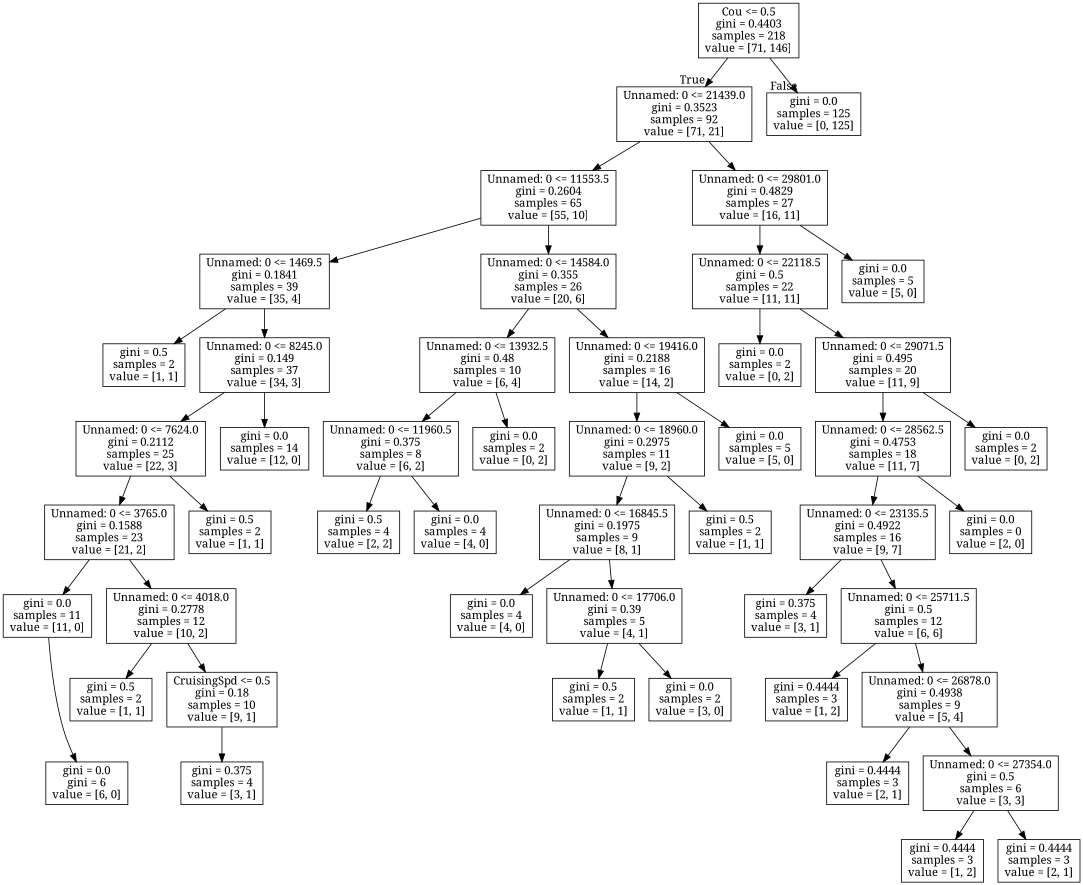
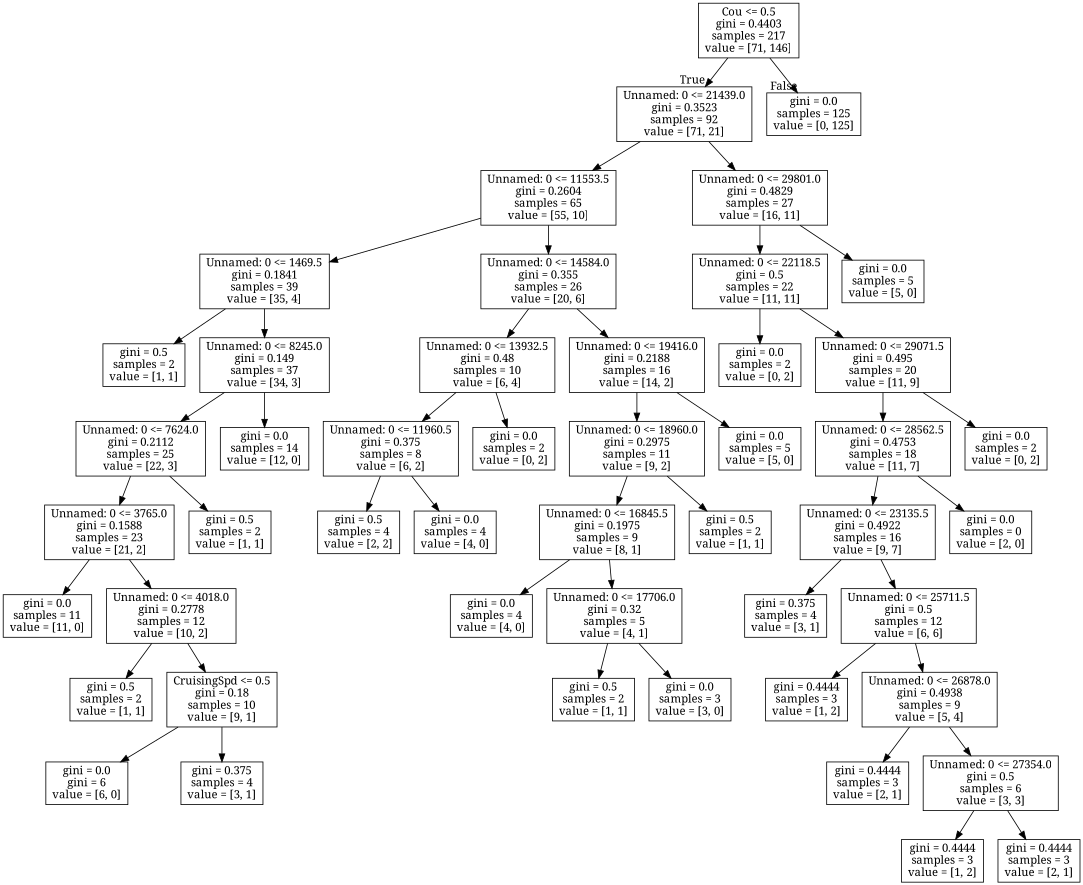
  digraph {
    fontname="Noto Serif"
    node [fontname="Noto Serif" shape=box]
    edge [fontname="Noto Serif"]
-   n1 [label="Cou <= 0.5\ngini = 0.4403\nsamples = 218\nvalue = [71, 146]"]
+   n1 [label="Cou <= 0.5\ngini = 0.4403\nsamples = 217\nvalue = [71, 146]"]
    n2 [label="Unnamed: 0 <= 21439.0\ngini = 0.3523\nsamples = 92\nvalue = [71, 21]"]
    n3 [label="gini = 0.0\nsamples = 125\nvalue = [0, 125]"]
    n4 [label="Unnamed: 0 <= 11553.5\ngini = 0.2604\nsamples = 65\nvalue = [55, 10]"]
    n5 [label="Unnamed: 0 <= 29801.0\ngini = 0.4829\nsamples = 27\nvalue = [16, 11]"]
    n6 [label="Unnamed: 0 <= 1469.5\ngini = 0.1841\nsamples = 39\nvalue = [35, 4]"]
    n7 [label="Unnamed: 0 <= 14584.0\ngini = 0.355\nsamples = 26\nvalue = [20, 6]"]
    n8 [label="Unnamed: 0 <= 22118.5\ngini = 0.5\nsamples = 22\nvalue = [11, 11]"]
    n9 [label="gini = 0.0\nsamples = 5\nvalue = [5, 0]"]
    n10 [label="gini = 0.5\nsamples = 2\nvalue = [1, 1]"]
    n11 [label="Unnamed: 0 <= 8245.0\ngini = 0.149\nsamples = 37\nvalue = [34, 3]"]
    n12 [label="Unnamed: 0 <= 13932.5\ngini = 0.48\nsamples = 10\nvalue = [6, 4]"]
    n13 [label="Unnamed: 0 <= 19416.0\ngini = 0.2188\nsamples = 16\nvalue = [14, 2]"]
    n14 [label="Unnamed: 0 <= 7624.0\ngini = 0.2112\nsamples = 25\nvalue = [22, 3]"]
    n15 [label="gini = 0.0\nsamples = 14\nvalue = [12, 0]"]
    n16 [label="Unnamed: 0 <= 3765.0\ngini = 0.1588\nsamples = 23\nvalue = [21, 2]"]
    n17 [label="gini = 0.5\nsamples = 2\nvalue = [1, 1]"]
    n18 [label="gini = 0.0\nsamples = 11\nvalue = [11, 0]"]
    n19 [label="Unnamed: 0 <= 4018.0\ngini = 0.2778\nsamples = 12\nvalue = [10, 2]"]
    n20 [label="gini = 0.5\nsamples = 2\nvalue = [1, 1]"]
    n21 [label="CruisingSpd <= 0.5\ngini = 0.18\nsamples = 10\nvalue = [9, 1]"]
    n22 [label="gini = 0.0\ngini = 6\nvalue = [6, 0]"]
    n23 [label="gini = 0.375\nsamples = 4\nvalue = [3, 1]"]
    n24 [label="Unnamed: 0 <= 11960.5\ngini = 0.375\nsamples = 8\nvalue = [6, 2]"]
    n25 [label="gini = 0.0\nsamples = 2\nvalue = [0, 2]"]
    n26 [label="Unnamed: 0 <= 18960.0\ngini = 0.2975\nsamples = 11\nvalue = [9, 2]"]
    n27 [label="gini = 0.0\nsamples = 5\nvalue = [5, 0]"]
    n28 [label="gini = 0.5\nsamples = 4\nvalue = [2, 2]"]
    n29 [label="gini = 0.0\nsamples = 4\nvalue = [4, 0]"]
    n30 [label="Unnamed: 0 <= 16845.5\ngini = 0.1975\nsamples = 9\nvalue = [8, 1]"]
    n31 [label="gini = 0.5\nsamples = 2\nvalue = [1, 1]"]
    n32 [label="gini = 0.0\nsamples = 4\nvalue = [4, 0]"]
-   n33 [label="Unnamed: 0 <= 17706.0\ngini = 0.39\nsamples = 5\nvalue = [4, 1]"]
+   n33 [label="Unnamed: 0 <= 17706.0\ngini = 0.32\nsamples = 5\nvalue = [4, 1]"]
    n34 [label="gini = 0.5\nsamples = 2\nvalue = [1, 1]"]
-   n35 [label="gini = 0.0\nsamples = 2\nvalue = [3, 0]"]
+   n35 [label="gini = 0.0\nsamples = 3\nvalue = [3, 0]"]
    n36 [label="gini = 0.0\nsamples = 2\nvalue = [0, 2]"]
    n37 [label="Unnamed: 0 <= 29071.5\ngini = 0.495\nsamples = 20\nvalue = [11, 9]"]
    n38 [label="Unnamed: 0 <= 28562.5\ngini = 0.4753\nsamples = 18\nvalue = [11, 7]"]
    n39 [label="gini = 0.0\nsamples = 2\nvalue = [0, 2]"]
    n40 [label="Unnamed: 0 <= 23135.5\ngini = 0.4922\nsamples = 16\nvalue = [9, 7]"]
    n41 [label="gini = 0.0\nsamples = 0\nvalue = [2, 0]"]
    n42 [label="gini = 0.375\nsamples = 4\nvalue = [3, 1]"]
    n43 [label="Unnamed: 0 <= 25711.5\ngini = 0.5\nsamples = 12\nvalue = [6, 6]"]
    n44 [label="gini = 0.4444\nsamples = 3\nvalue = [1, 2]"]
    n45 [label="Unnamed: 0 <= 26878.0\ngini = 0.4938\nsamples = 9\nvalue = [5, 4]"]
    n46 [label="gini = 0.4444\nsamples = 3\nvalue = [2, 1]"]
    n47 [label="Unnamed: 0 <= 27354.0\ngini = 0.5\nsamples = 6\nvalue = [3, 3]"]
    n48 [label="gini = 0.4444\nsamples = 3\nvalue = [1, 2]"]
    n49 [label="gini = 0.4444\nsamples = 3\nvalue = [2, 1]"]
    n1 -> n2 [headlabel=True labelangle=45 labeldistance=2.5]
    n1 -> n3 [headlabel=False labelangle=-45 labeldistance=2.5]
    n2 -> n4
    n2 -> n5
    n4 -> n6
    n4 -> n7
    n5 -> n8
    n5 -> n9
    n6 -> n10
    n6 -> n11
    n7 -> n12
    n7 -> n13
    n8 -> n36
    n8 -> n37
    n11 -> n14
    n11 -> n15
    n12 -> n24
    n12 -> n25
    n13 -> n26
    n13 -> n27
    n14 -> n16
    n14 -> n17
    n16 -> n18
    n16 -> n19
    n19 -> n20
    n19 -> n21
-   n18 -> n22
+   n21 -> n22
    n21 -> n23
    n24 -> n28
    n24 -> n29
    n26 -> n30
    n26 -> n31
    n30 -> n32
    n30 -> n33
    n33 -> n34
    n33 -> n35
    n37 -> n38
    n37 -> n39
    n38 -> n40
    n38 -> n41
    n40 -> n42
    n40 -> n43
    n43 -> n44
    n43 -> n45
    n45 -> n46
    n45 -> n47
    n47 -> n48
    n47 -> n49
  }
